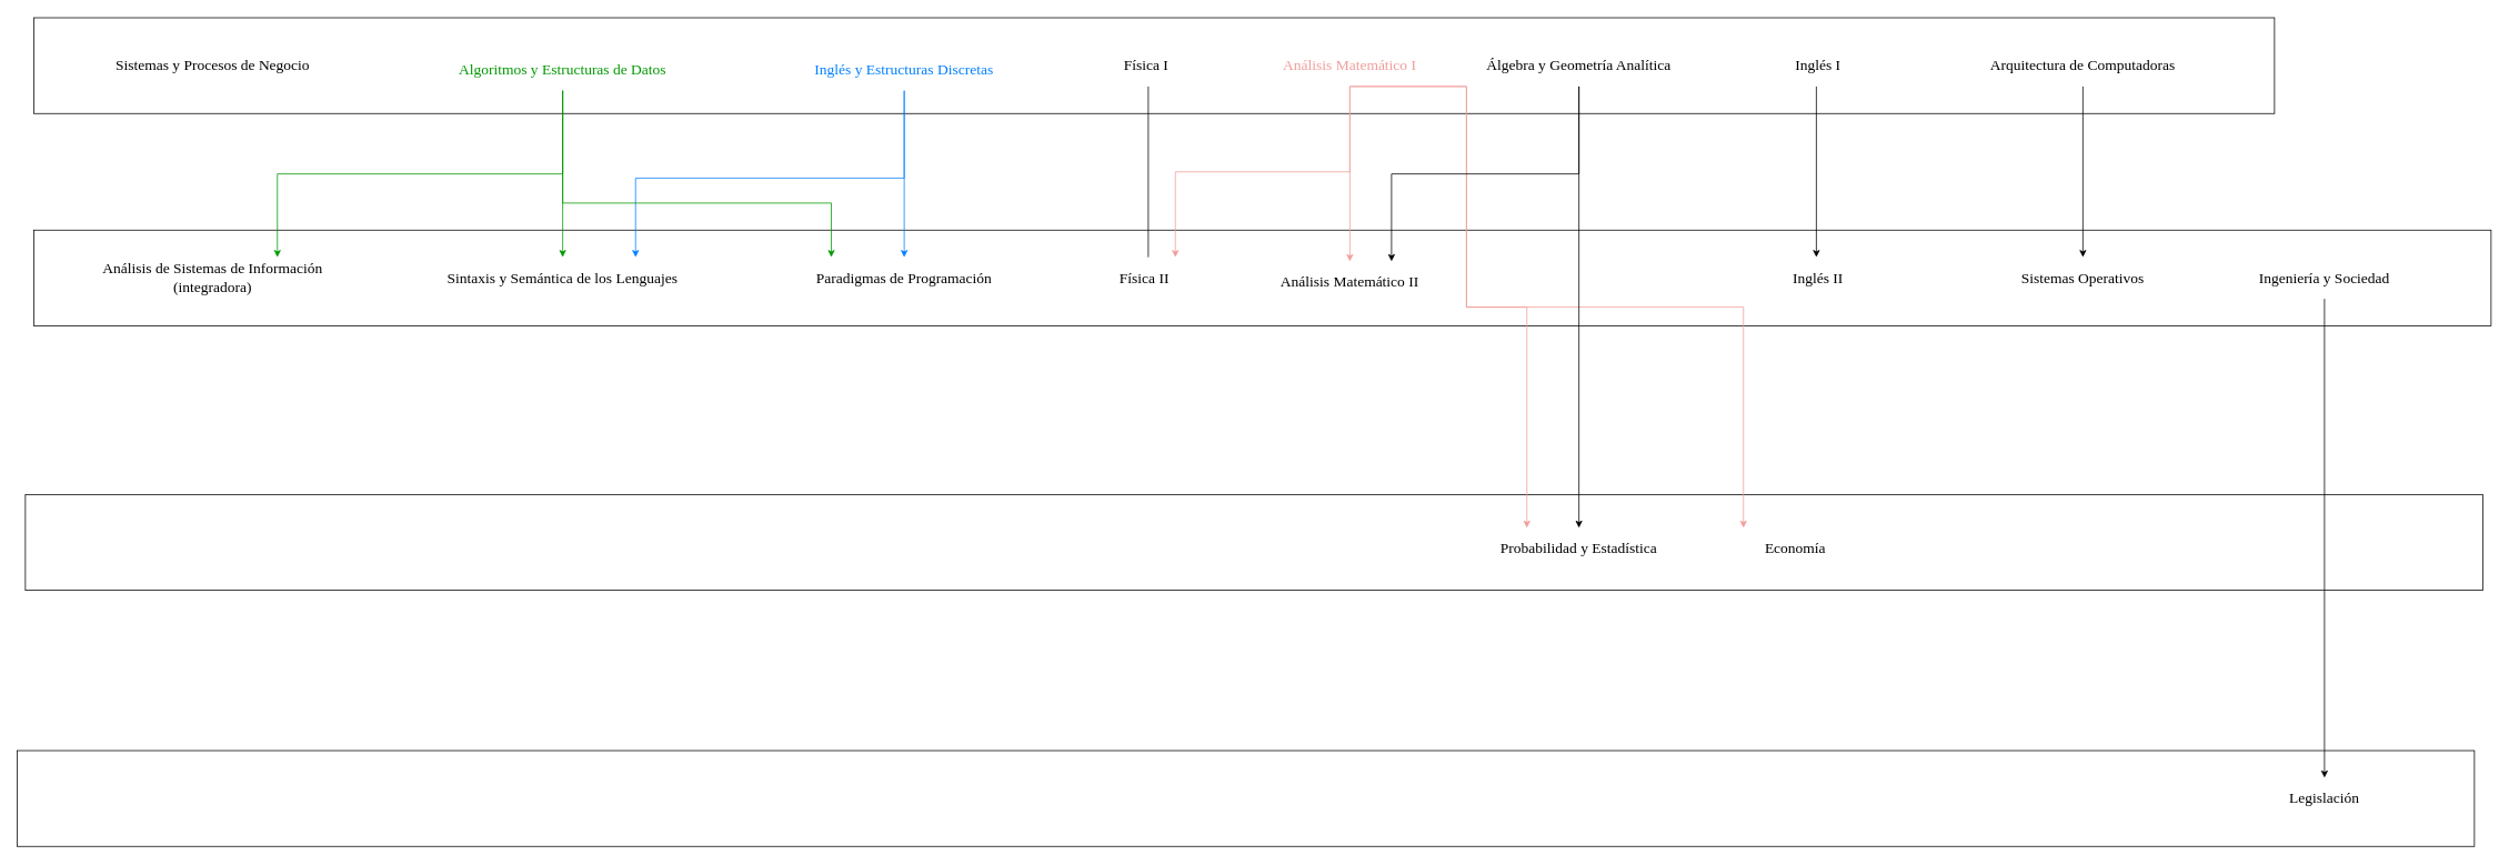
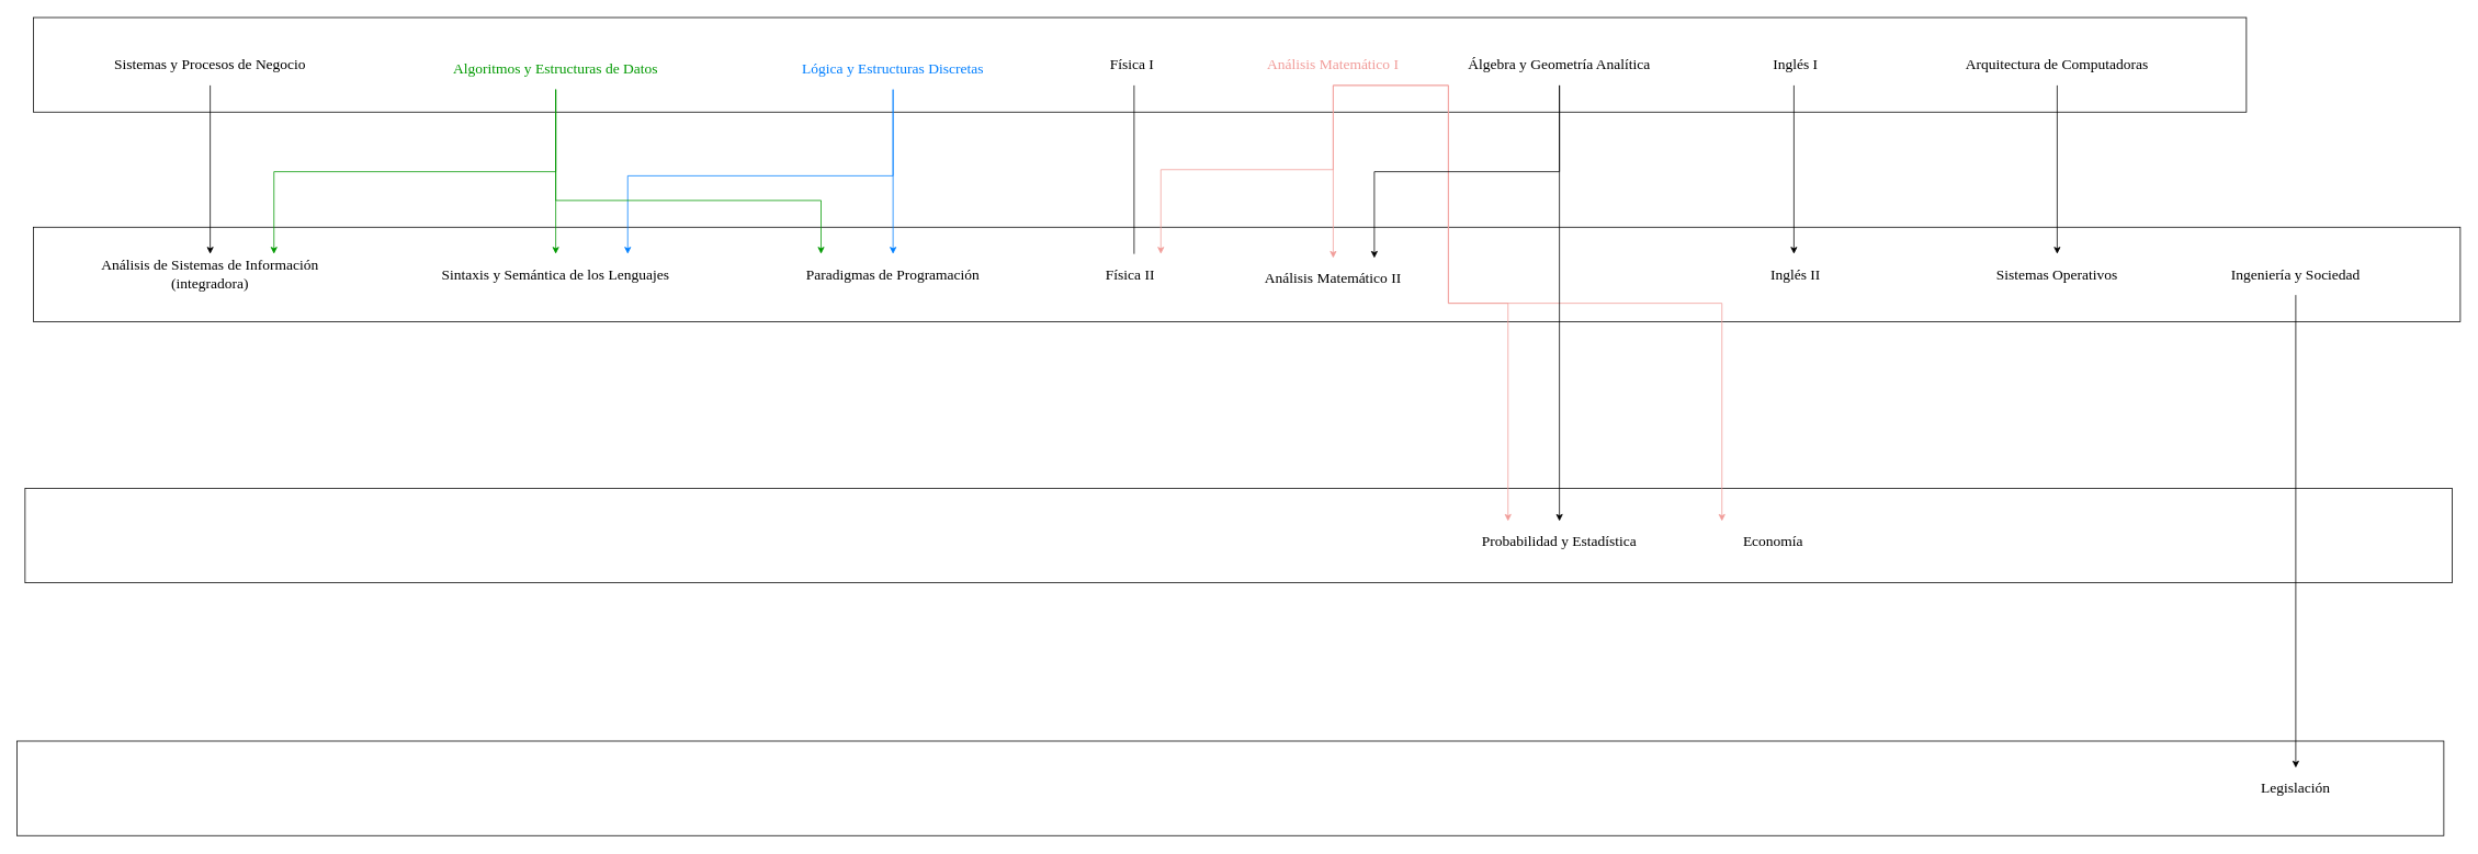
  <mxCell id="0" />
  <mxCell id="1" parent="0" />
  <mxCell id="2" value="" style="rounded=0;whiteSpace=wrap;html=1;" vertex="1" parent="1"><mxGeometry x="30" y="593" width="2950" height="115" as="geometry" /></mxCell>
  <mxCell id="3" value="" style="rounded=0;whiteSpace=wrap;html=1;" vertex="1" parent="1"><mxGeometry x="20" y="900.5" width="2950" height="115" as="geometry" /></mxCell>
  <mxCell id="4" value="" style="rounded=0;whiteSpace=wrap;html=1;" vertex="1" parent="1"><mxGeometry x="40" y="275.5" width="2950" height="115" as="geometry" /></mxCell>
  <mxCell id="5" value="" style="rounded=0;whiteSpace=wrap;html=1;" vertex="1" parent="1"><mxGeometry x="40" y="20.5" width="2690" height="115" as="geometry" /></mxCell>
  <mxCell id="6" style="edgeStyle=orthogonalEdgeStyle;rounded=0;orthogonalLoop=1;jettySize=auto;html=1;exitX=0.5;exitY=1;exitDx=0;exitDy=0;strokeColor=#F19C99;" edge="1" parent="1" source="10" target="11"><mxGeometry relative="1" as="geometry" /></mxCell>
  <mxCell id="7" style="edgeStyle=orthogonalEdgeStyle;rounded=0;orthogonalLoop=1;jettySize=auto;html=1;exitX=0.5;exitY=1;exitDx=0;exitDy=0;entryX=0.75;entryY=0;entryDx=0;entryDy=0;strokeColor=#F19C99;" edge="1" parent="1" source="10" target="17"><mxGeometry relative="1" as="geometry" /></mxCell>
  <mxCell id="8" style="edgeStyle=orthogonalEdgeStyle;rounded=0;orthogonalLoop=1;jettySize=auto;html=1;exitX=0.5;exitY=1;exitDx=0;exitDy=0;entryX=0.25;entryY=0;entryDx=0;entryDy=0;strokeColor=#F19C99;" edge="1" parent="1" source="10" target="39"><mxGeometry relative="1" as="geometry"><Array as="points"><mxPoint x="1760" y="103" /><mxPoint x="1760" y="368" /><mxPoint x="1833" y="368" /></Array></mxGeometry></mxCell>
  <mxCell id="9" style="edgeStyle=orthogonalEdgeStyle;rounded=0;orthogonalLoop=1;jettySize=auto;html=1;exitX=0.5;exitY=1;exitDx=0;exitDy=0;entryX=0.25;entryY=0;entryDx=0;entryDy=0;strokeColor=#F19C99;" edge="1" parent="1" source="10" target="40"><mxGeometry relative="1" as="geometry"><Array as="points"><mxPoint x="1760" y="103" /><mxPoint x="1760" y="368" /><mxPoint x="2093" y="368" /></Array></mxGeometry></mxCell>
  <mxCell id="10" value=" Análisis Matemático I " style="text;strokeColor=none;fillColor=none;align=center;verticalAlign=middle;whiteSpace=wrap;rounded=0;fontSize=18;fontFamily=Comic Sans MS;spacing=0;fontColor=#F19C99;" vertex="1" parent="1"><mxGeometry x="1520" y="53" width="200" height="50" as="geometry" /></mxCell>
  <mxCell id="11" value=" Análisis Matemático II" style="text;strokeColor=none;fillColor=none;align=center;verticalAlign=middle;whiteSpace=wrap;rounded=0;fontSize=18;fontFamily=Comic Sans MS;spacing=0;" vertex="1" parent="1"><mxGeometry x="1520" y="313" width="200" height="50" as="geometry" /></mxCell>
  <mxCell id="12" style="edgeStyle=orthogonalEdgeStyle;rounded=0;orthogonalLoop=1;jettySize=auto;html=1;exitX=0.5;exitY=1;exitDx=0;exitDy=0;entryX=0.75;entryY=0;entryDx=0;entryDy=0;" edge="1" parent="1" source="14" target="11"><mxGeometry relative="1" as="geometry" /></mxCell>
  <mxCell id="13" style="edgeStyle=orthogonalEdgeStyle;rounded=0;orthogonalLoop=1;jettySize=auto;html=1;exitX=0.5;exitY=1;exitDx=0;exitDy=0;entryX=0.5;entryY=0;entryDx=0;entryDy=0;" edge="1" parent="1" source="14" target="39"><mxGeometry relative="1" as="geometry" /></mxCell>
  <mxCell id="14" value=" Álgebra y Geometría Analítica " style="text;strokeColor=none;fillColor=none;align=center;verticalAlign=middle;whiteSpace=wrap;rounded=0;fontSize=18;fontFamily=Comic Sans MS;spacing=0;" vertex="1" parent="1"><mxGeometry x="1750" y="53" width="290" height="50" as="geometry" /></mxCell>
  <mxCell id="15" style="edgeStyle=orthogonalEdgeStyle;rounded=0;orthogonalLoop=1;jettySize=auto;html=1;exitX=0.5;exitY=1;exitDx=0;exitDy=0;endArrow=none;" edge="1" parent="1" source="16" target="17"><mxGeometry relative="1" as="geometry" /></mxCell>
  <mxCell id="16" value=" Física I  " style="text;strokeColor=none;fillColor=none;align=center;verticalAlign=middle;whiteSpace=wrap;rounded=0;fontSize=18;fontFamily=Comic Sans MS;spacing=0;" vertex="1" parent="1"><mxGeometry x="1313" y="53" width="130" height="50" as="geometry" /></mxCell>
  <mxCell id="17" value=" Física II  " style="text;strokeColor=none;fillColor=none;align=center;verticalAlign=middle;whiteSpace=wrap;rounded=0;fontSize=18;fontFamily=Comic Sans MS;spacing=0;" vertex="1" parent="1"><mxGeometry x="1313" y="308" width="130" height="50" as="geometry" /></mxCell>
  <mxCell id="18" style="edgeStyle=orthogonalEdgeStyle;rounded=0;orthogonalLoop=1;jettySize=auto;html=1;exitX=0.5;exitY=1;exitDx=0;exitDy=0;" edge="1" parent="1" source="19" target="20"><mxGeometry relative="1" as="geometry" /></mxCell>
  <mxCell id="19" value="  Inglés I " style="text;strokeColor=none;fillColor=none;align=center;verticalAlign=middle;whiteSpace=wrap;rounded=0;fontSize=18;fontFamily=Comic Sans MS;spacing=0;" vertex="1" parent="1"><mxGeometry x="2115" y="53" width="130" height="50" as="geometry" /></mxCell>
  <mxCell id="20" value="  Inglés II" style="text;strokeColor=none;fillColor=none;align=center;verticalAlign=middle;whiteSpace=wrap;rounded=0;fontSize=18;fontFamily=Comic Sans MS;spacing=0;" vertex="1" parent="1"><mxGeometry x="2115" y="308" width="130" height="50" as="geometry" /></mxCell>
  <mxCell id="21" style="edgeStyle=orthogonalEdgeStyle;rounded=0;orthogonalLoop=1;jettySize=auto;html=1;exitX=0.5;exitY=1;exitDx=0;exitDy=0;entryX=0.75;entryY=0;entryDx=0;entryDy=0;strokeColor=#007FFF;" edge="1" parent="1" source="23" target="32"><mxGeometry relative="1" as="geometry"><Array as="points"><mxPoint x="1085" y="213" /><mxPoint x="763" y="213" /></Array></mxGeometry></mxCell>
  <mxCell id="22" style="edgeStyle=orthogonalEdgeStyle;rounded=0;orthogonalLoop=1;jettySize=auto;html=1;exitX=0.5;exitY=1;exitDx=0;exitDy=0;strokeColor=#007FFF;" edge="1" parent="1" source="23" target="33"><mxGeometry relative="1" as="geometry" /></mxCell>
- <mxCell id="23" value=" Inglés y Estructuras Discretas " style="text;strokeColor=none;fillColor=none;align=center;verticalAlign=middle;whiteSpace=wrap;rounded=0;fontSize=18;fontFamily=Comic Sans MS;spacing=0;fontColor=#007FFF;" vertex="1" parent="1"><mxGeometry x="950" y="58" width="270" height="50" as="geometry" /></mxCell>
+ <mxCell id="23" value=" Lógica y Estructuras Discretas " style="text;strokeColor=none;fillColor=none;align=center;verticalAlign=middle;whiteSpace=wrap;rounded=0;fontSize=18;fontFamily=Comic Sans MS;spacing=0;fontColor=#007FFF;" vertex="1" parent="1"><mxGeometry x="950" y="58" width="270" height="50" as="geometry" /></mxCell>
  <mxCell id="24" style="edgeStyle=orthogonalEdgeStyle;rounded=0;orthogonalLoop=1;jettySize=auto;html=1;exitX=0.5;exitY=1;exitDx=0;exitDy=0;strokeColor=#009900;" edge="1" parent="1" source="27" target="32"><mxGeometry relative="1" as="geometry" /></mxCell>
  <mxCell id="25" style="edgeStyle=orthogonalEdgeStyle;rounded=0;orthogonalLoop=1;jettySize=auto;html=1;exitX=0.5;exitY=1;exitDx=0;exitDy=0;strokeColor=#009900;entryX=0.25;entryY=0;entryDx=0;entryDy=0;" edge="1" parent="1" source="27" target="33"><mxGeometry relative="1" as="geometry"><Array as="points"><mxPoint x="675" y="243" /><mxPoint x="998" y="243" /></Array></mxGeometry></mxCell>
  <mxCell id="26" style="edgeStyle=orthogonalEdgeStyle;rounded=0;orthogonalLoop=1;jettySize=auto;html=1;exitX=0.5;exitY=1;exitDx=0;exitDy=0;fontColor=#009900;labelBackgroundColor=#009900;strokeColor=#009900;entryX=0.75;entryY=0;entryDx=0;entryDy=0;" edge="1" parent="1" source="27" target="35"><mxGeometry relative="1" as="geometry" /></mxCell>
  <mxCell id="27" value=" Algoritmos y Estructuras de Datos  " style="text;strokeColor=none;fillColor=none;align=center;verticalAlign=middle;whiteSpace=wrap;rounded=0;fontSize=18;fontFamily=Comic Sans MS;spacing=0;fontColor=#009900;" vertex="1" parent="1"><mxGeometry x="510" y="58" width="330" height="50" as="geometry" /></mxCell>
  <mxCell id="28" style="edgeStyle=orthogonalEdgeStyle;rounded=0;orthogonalLoop=1;jettySize=auto;html=1;exitX=0.5;exitY=1;exitDx=0;exitDy=0;" edge="1" parent="1" source="29" target="34"><mxGeometry relative="1" as="geometry" /></mxCell>
  <mxCell id="29" value=" Arquitectura de Computadoras  " style="text;strokeColor=none;fillColor=none;align=center;verticalAlign=middle;whiteSpace=wrap;rounded=0;fontSize=18;fontFamily=Comic Sans MS;spacing=0;" vertex="1" parent="1"><mxGeometry x="2360" y="53" width="280" height="50" as="geometry" /></mxCell>
+ <mxCell id="30" style="edgeStyle=orthogonalEdgeStyle;rounded=0;orthogonalLoop=1;jettySize=auto;html=1;exitX=0.5;exitY=1;exitDx=0;exitDy=0;" edge="1" parent="1" source="31" target="35"><mxGeometry relative="1" as="geometry" /></mxCell>
  <mxCell id="31" value="  Sistemas y Procesos de Negocio  " style="text;strokeColor=none;fillColor=none;align=center;verticalAlign=middle;whiteSpace=wrap;rounded=0;fontSize=18;fontFamily=Comic Sans MS;spacing=0;" vertex="1" parent="1"><mxGeometry x="115" y="53" width="280" height="50" as="geometry" /></mxCell>
  <mxCell id="32" value="  Sintaxis y Semántica de los Lenguajes" style="text;strokeColor=none;fillColor=none;align=center;verticalAlign=middle;whiteSpace=wrap;rounded=0;fontSize=18;fontFamily=Comic Sans MS;spacing=0;" vertex="1" parent="1"><mxGeometry x="500" y="308" width="350" height="50" as="geometry" /></mxCell>
  <mxCell id="33" value="   Paradigmas de Programación " style="text;strokeColor=none;fillColor=none;align=center;verticalAlign=middle;whiteSpace=wrap;rounded=0;fontSize=18;fontFamily=Comic Sans MS;spacing=0;" vertex="1" parent="1"><mxGeometry x="910" y="308" width="350" height="50" as="geometry" /></mxCell>
  <mxCell id="34" value="  Sistemas Operativos  " style="text;strokeColor=none;fillColor=none;align=center;verticalAlign=middle;whiteSpace=wrap;rounded=0;fontSize=18;fontFamily=Comic Sans MS;spacing=0;" vertex="1" parent="1"><mxGeometry x="2360" y="308" width="280" height="50" as="geometry" /></mxCell>
  <mxCell id="35" value="   Análisis de Sistemas de Información &#10;(integradora)   " style="text;strokeColor=none;fillColor=none;align=center;verticalAlign=middle;whiteSpace=wrap;rounded=0;fontSize=18;fontFamily=Comic Sans MS;spacing=0;" vertex="1" parent="1"><mxGeometry x="100" y="308" width="310" height="50" as="geometry" /></mxCell>
  <mxCell id="36" style="edgeStyle=orthogonalEdgeStyle;rounded=0;orthogonalLoop=1;jettySize=auto;html=1;exitX=0.5;exitY=1;exitDx=0;exitDy=0;" edge="1" parent="1" source="37" target="38"><mxGeometry relative="1" as="geometry" /></mxCell>
  <mxCell id="37" value="   Ingeniería y Sociedad   " style="text;strokeColor=none;fillColor=none;align=center;verticalAlign=middle;whiteSpace=wrap;rounded=0;fontSize=18;fontFamily=Comic Sans MS;spacing=0;" vertex="1" parent="1"><mxGeometry x="2650" y="308" width="280" height="50" as="geometry" /></mxCell>
  <mxCell id="38" value="   Legislación    " style="text;strokeColor=none;fillColor=none;align=center;verticalAlign=middle;whiteSpace=wrap;rounded=0;fontSize=18;fontFamily=Comic Sans MS;spacing=0;" vertex="1" parent="1"><mxGeometry x="2650" y="933" width="280" height="50" as="geometry" /></mxCell>
  <mxCell id="39" value="  Probabilidad y Estadística" style="text;strokeColor=none;fillColor=none;align=center;verticalAlign=middle;whiteSpace=wrap;rounded=0;fontSize=18;fontFamily=Comic Sans MS;spacing=0;" vertex="1" parent="1"><mxGeometry x="1770" y="633" width="250" height="50" as="geometry" /></mxCell>
  <mxCell id="40" value="   Economía" style="text;strokeColor=none;fillColor=none;align=center;verticalAlign=middle;whiteSpace=wrap;rounded=0;fontSize=18;fontFamily=Comic Sans MS;spacing=0;" vertex="1" parent="1"><mxGeometry x="2030" y="633" width="250" height="50" as="geometry" /></mxCell>
